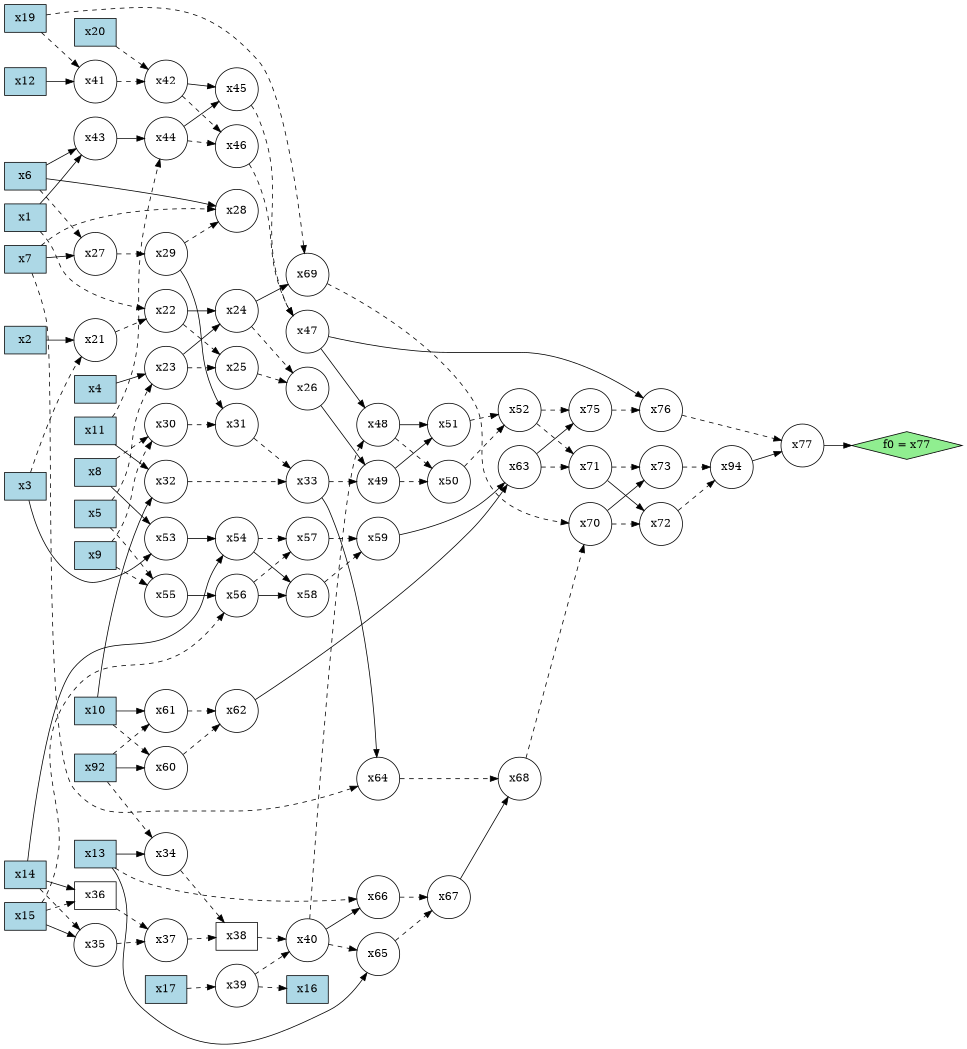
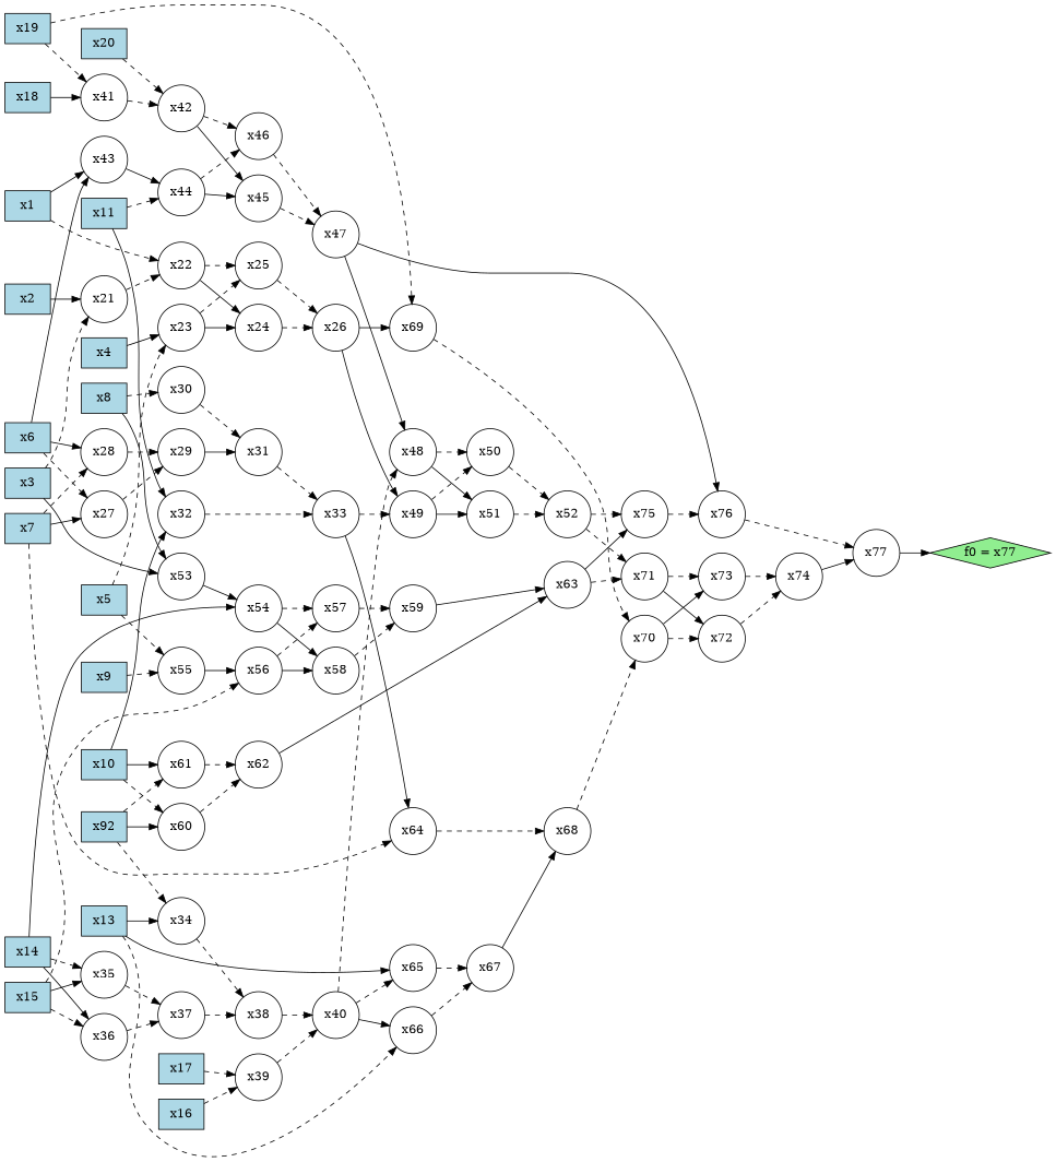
  digraph {
    rankdir=LR
    node [shape=circle]
    edge [style=dashed]
    n1 [fillcolor=lightblue label=x1 shape=box style=filled]
    n2 [label=x22]
    n3 [label=x43]
    n4 [label=x24]
    n5 [label=x25]
    n6 [label=x44]
    n7 [fillcolor=lightblue label=x2 shape=box style=filled]
    n8 [label=x21]
    n9 [fillcolor=lightblue label=x3 shape=box style=filled]
    n10 [label=x53]
    n11 [label=x54]
    n12 [fillcolor=lightblue label=x4 shape=box style=filled]
    n13 [label=x23]
    n14 [fillcolor=lightblue label=x5 shape=box style=filled]
    n15 [label=x55]
    n16 [label=x56]
    n17 [fillcolor=lightblue label=x6 shape=box style=filled]
    n18 [label=x27]
    n19 [label=x28]
    n20 [label=x29]
    n21 [fillcolor=lightblue label=x7 shape=box style=filled]
    n22 [label=x64]
    n23 [label=x68]
    n24 [fillcolor=lightblue label=x8 shape=box style=filled]
    n25 [label=x30]
    n26 [label=x31]
    n27 [fillcolor=lightblue label=x9 shape=box style=filled]
    n28 [fillcolor=lightblue label=x10 shape=box style=filled]
    n29 [label=x60]
    n30 [label=x61]
    n31 [label=x32]
    n32 [label=x62]
    n33 [label=x33]
    n34 [fillcolor=lightblue label=x11 shape=box style=filled]
    n35 [label=x46]
    n36 [label=x45]
    n37 [fillcolor=lightblue label=x92 shape=box style=filled]
    n38 [label=x34]
-   n39 [label=x38 shape=box]
+   n39 [label=x38]
    n40 [fillcolor=lightblue label=x13 shape=box style=filled]
    n41 [label=x65]
    n42 [label=x66]
    n43 [label=x67]
    n44 [fillcolor=lightblue label=x14 shape=box style=filled]
-   n45 [label=x36 shape=box]
+   n45 [label=x36]
    n46 [label=x35]
    n47 [label=x37]
    n48 [label=x57]
    n49 [label=x58]
    n50 [fillcolor=lightblue label=x15 shape=box style=filled]
    n51 [fillcolor=lightblue label=x16 shape=box style=filled]
    n52 [label=x39]
    n53 [label=x40]
    n54 [fillcolor=lightblue label=x17 shape=box style=filled]
-   n55 [fillcolor=lightblue label=x12 shape=box style=filled]
+   n55 [fillcolor=lightblue label=x18 shape=box style=filled]
    n56 [label=x41]
    n57 [label=x42]
    n58 [fillcolor=lightblue label=x19 shape=box style=filled]
    n59 [label=x69]
    n60 [label=x70]
    n61 [fillcolor=lightblue label=x20 shape=box style=filled]
    n62 [label=x48]
    n63 [label=x50]
    n64 [label=x51]
    n65 [label=x47]
    n66 [label=x76]
    n67 [label=x52]
    n68 [label=x75]
    n69 [label=x71]
    n70 [label=x72]
    n71 [label=x73]
    n72 [label=x77]
    n73 [label=x63]
    n74 [label=x26]
    n75 [label=x49]
    n76 [fillcolor=lightgreen label="f0 = x77" shape=diamond style=filled]
    n77 [label=x59]
-   n78 [label=x94]
+   n78 [label=x74]
    n1 -> n2
    n1 -> n3 [style=solid]
    n2 -> n4 [style=solid]
    n2 -> n5
    n3 -> n6 [style=solid]
    n4 -> n74
    n5 -> n74
    n6 -> n35
    n6 -> n36 [style=solid]
    n7 -> n8 [style=solid]
    n8 -> n2
    n9 -> n8
    n9 -> n10 [style=solid]
    n10 -> n11 [style=solid]
    n11 -> n48
    n11 -> n49 [style=solid]
    n12 -> n13 [style=solid]
    n13 -> n4 [style=solid]
    n13 -> n5
    n14 -> n13
    n14 -> n15
    n15 -> n16 [style=solid]
    n16 -> n48
    n16 -> n49 [style=solid]
    n17 -> n3 [style=solid]
    n17 -> n18
    n17 -> n19 [style=solid]
    n18 -> n20
-   n20 -> n19
+   n19 -> n20
    n20 -> n26 [style=solid]
    n21 -> n18 [style=solid]
    n21 -> n19
    n21 -> n22
    n22 -> n23
    n23 -> n60
    n24 -> n10 [style=solid]
    n24 -> n25
    n25 -> n26
    n26 -> n33
    n27 -> n15
-   n27 -> n25
    n28 -> n29
    n28 -> n30 [style=solid]
    n28 -> n31 [style=solid]
    n29 -> n32
    n30 -> n32
    n31 -> n33
    n32 -> n73 [style=solid]
    n33 -> n22 [style=solid]
    n33 -> n75
    n34 -> n6
    n34 -> n31 [style=solid]
    n35 -> n65
    n36 -> n65
    n37 -> n29 [style=solid]
    n37 -> n30
    n37 -> n38
    n38 -> n39
    n39 -> n53
    n40 -> n38 [style=solid]
    n40 -> n41 [style=solid]
    n40 -> n42
    n41 -> n43
    n42 -> n43
    n43 -> n23 [style=solid]
    n44 -> n11 [style=solid]
    n44 -> n45 [style=solid]
    n44 -> n46
    n45 -> n47
    n46 -> n47
    n47 -> n39
    n48 -> n77
    n49 -> n77
    n50 -> n16
    n50 -> n45
    n50 -> n46 [style=solid]
-   n52 -> n51
+   n51 -> n52
    n52 -> n53
    n53 -> n41
    n53 -> n42 [style=solid]
    n53 -> n62
    n54 -> n52
    n55 -> n56 [style=solid]
    n56 -> n57
    n57 -> n35
    n57 -> n36 [style=solid]
    n58 -> n56
    n58 -> n59
    n59 -> n60
    n60 -> n70
    n60 -> n71 [style=solid]
    n61 -> n57
    n62 -> n63
    n62 -> n64 [style=solid]
    n63 -> n67
    n64 -> n67
    n65 -> n62 [style=solid]
    n65 -> n66 [style=solid]
    n66 -> n72
    n67 -> n68
    n67 -> n69
    n68 -> n66
    n69 -> n70 [style=solid]
    n69 -> n71
    n70 -> n78
    n71 -> n78
    n72 -> n76 [style=solid]
    n73 -> n68 [style=solid]
    n73 -> n69
-   n4 -> n59 [style=solid]
+   n74 -> n59 [style=solid]
    n74 -> n75 [style=solid]
    n75 -> n63
    n75 -> n64 [style=solid]
    n77 -> n73 [style=solid]
    n78 -> n72 [style=solid]
  }
